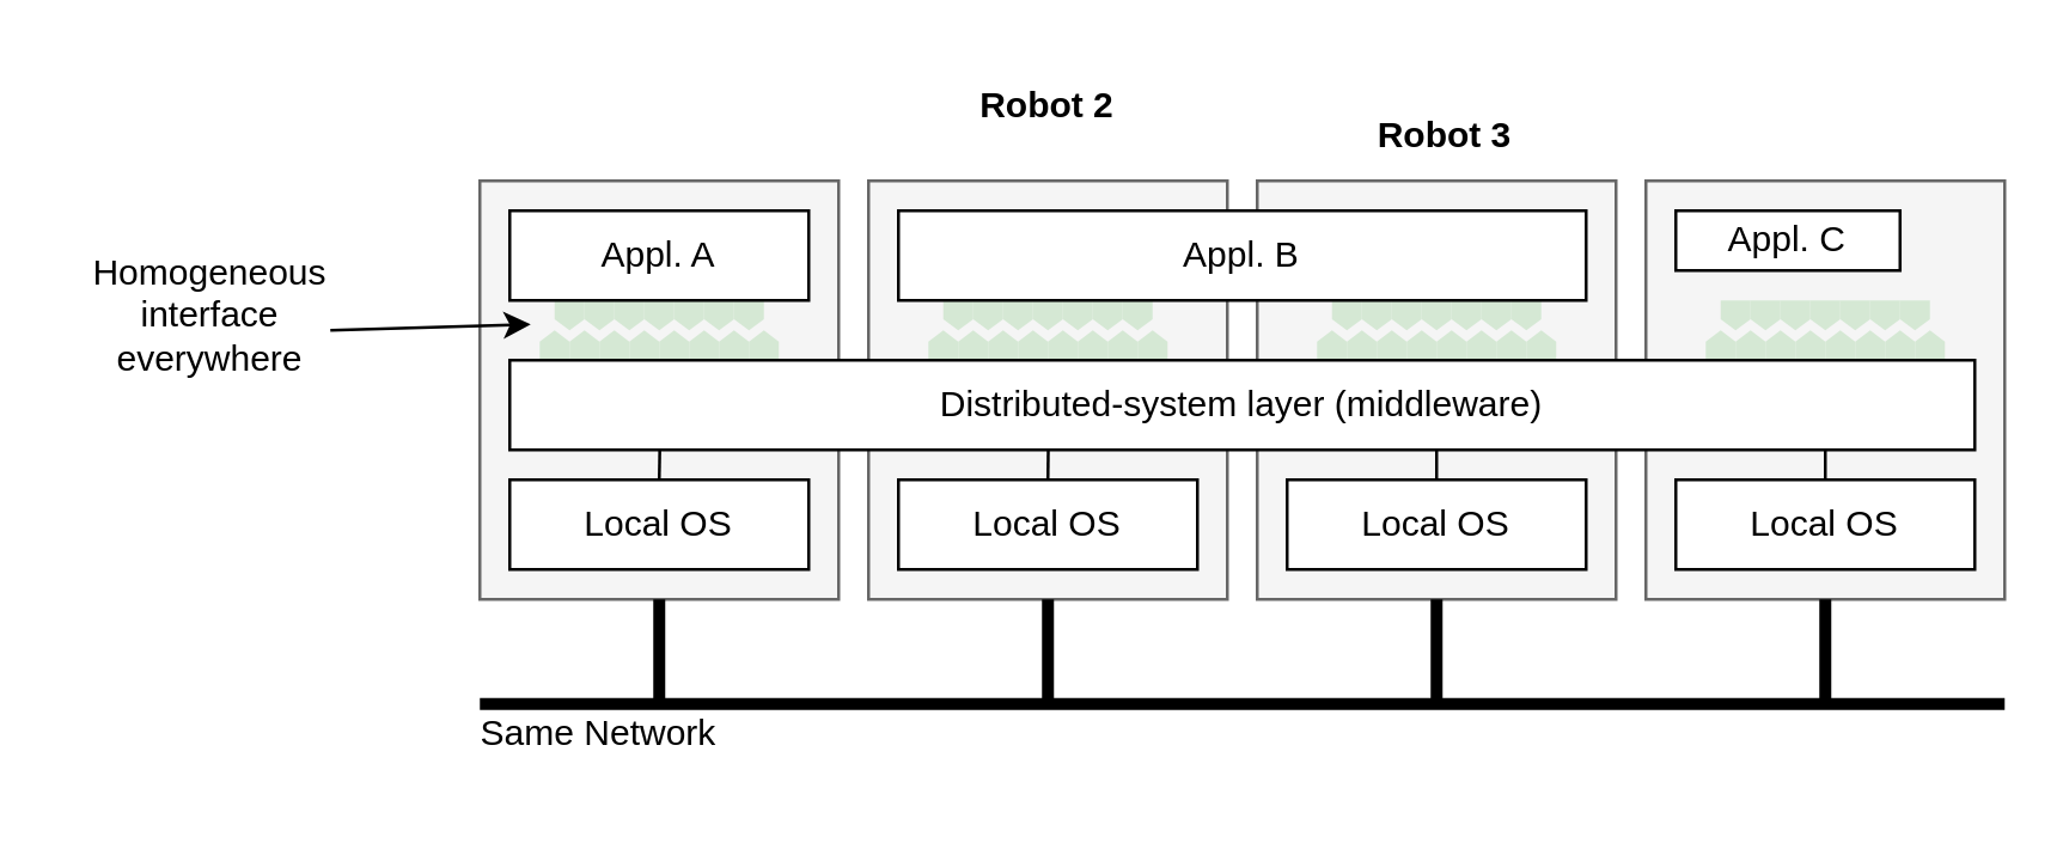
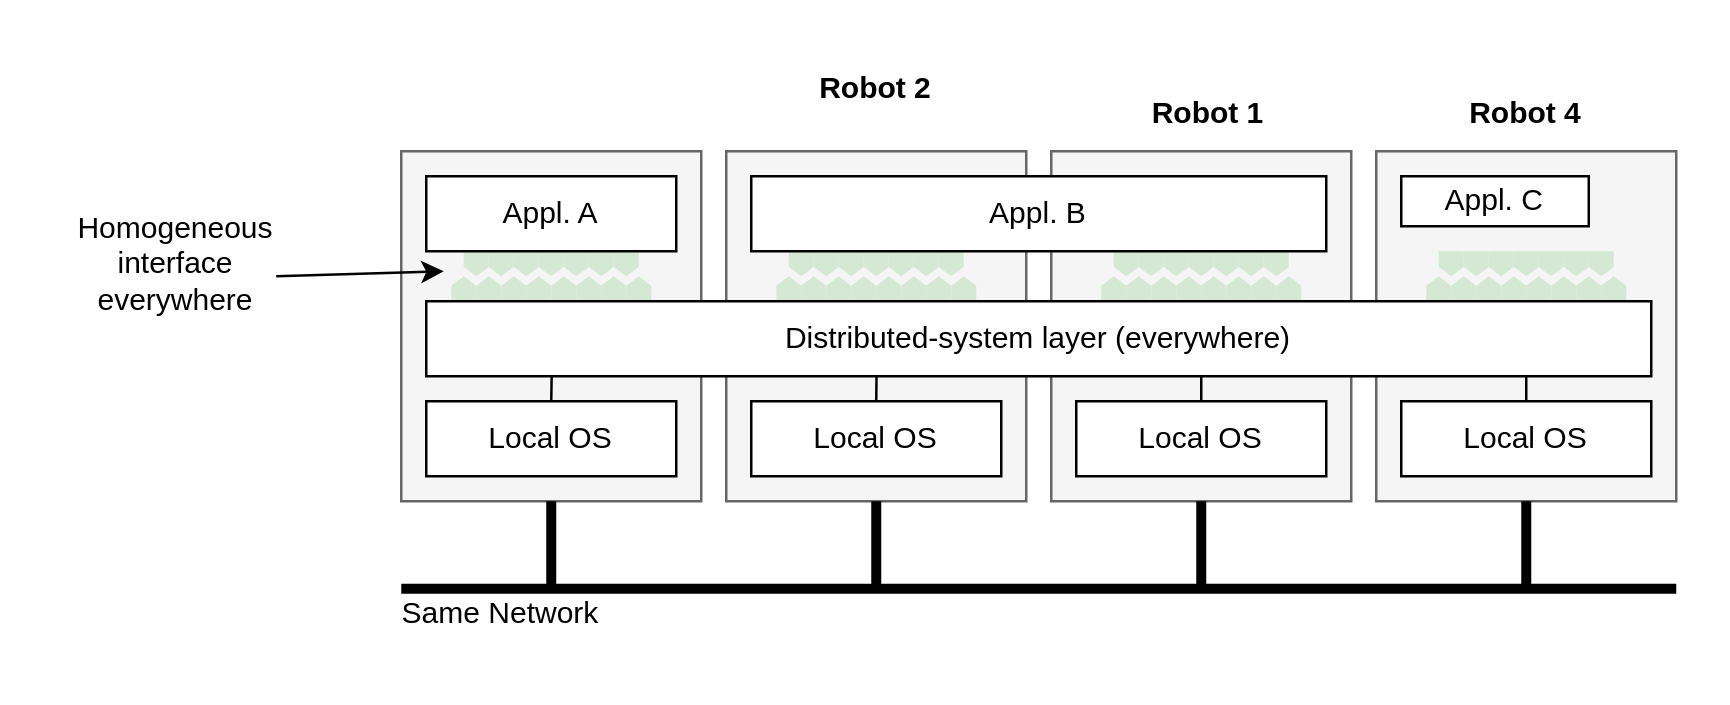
  <mxCell id="0" />
  <mxCell id="1" parent="0" />
  <mxCell id="2" value="" style="rounded=0;whiteSpace=wrap;html=1;fillColor=#f5f5f5;fontColor=#333333;strokeColor=#666666;" vertex="1" parent="1"><mxGeometry x="160" y="60" width="120" height="140" as="geometry" /></mxCell>
  <mxCell id="3" style="edgeStyle=orthogonalEdgeStyle;rounded=0;orthogonalLoop=1;jettySize=auto;html=1;exitX=0.5;exitY=0;exitDx=0;exitDy=0;endArrow=none;endFill=0;" edge="1" parent="1" source="4"><mxGeometry relative="1" as="geometry"><mxPoint x="220.174" y="149.936" as="targetPoint" /></mxGeometry></mxCell>
  <mxCell id="4" value="Local OS" style="rounded=0;whiteSpace=wrap;html=1;" vertex="1" parent="1"><mxGeometry x="170" y="160" width="100" height="30" as="geometry" /></mxCell>
  <mxCell id="5" value="Local OS" style="rounded=0;whiteSpace=wrap;html=1;" vertex="1" parent="1"><mxGeometry x="300" y="160" width="100" height="30" as="geometry" /></mxCell>
  <mxCell id="6" value="" style="group" vertex="1" connectable="0" parent="1"><mxGeometry x="180" y="110" width="80" height="10" as="geometry" /></mxCell>
  <mxCell id="7" value="" style="shape=offPageConnector;whiteSpace=wrap;html=1;rotation=-180;fillColor=#d5e8d4;strokeColor=none;" vertex="1" parent="6"><mxGeometry width="10" height="10" as="geometry" /></mxCell>
  <mxCell id="8" value="" style="shape=offPageConnector;whiteSpace=wrap;html=1;rotation=-180;fillColor=#d5e8d4;strokeColor=none;" vertex="1" parent="6"><mxGeometry x="10" width="10" height="10" as="geometry" /></mxCell>
  <mxCell id="9" value="" style="shape=offPageConnector;whiteSpace=wrap;html=1;rotation=-180;fillColor=#d5e8d4;strokeColor=none;" vertex="1" parent="6"><mxGeometry x="20" width="10" height="10" as="geometry" /></mxCell>
  <mxCell id="10" value="" style="shape=offPageConnector;whiteSpace=wrap;html=1;rotation=-180;fillColor=#d5e8d4;strokeColor=none;" vertex="1" parent="6"><mxGeometry x="30" width="10" height="10" as="geometry" /></mxCell>
  <mxCell id="11" value="" style="shape=offPageConnector;whiteSpace=wrap;html=1;rotation=-180;fillColor=#d5e8d4;strokeColor=none;" vertex="1" parent="6"><mxGeometry x="40" width="10" height="10" as="geometry" /></mxCell>
  <mxCell id="12" value="" style="shape=offPageConnector;whiteSpace=wrap;html=1;rotation=-180;fillColor=#d5e8d4;strokeColor=none;" vertex="1" parent="6"><mxGeometry x="50" width="10" height="10" as="geometry" /></mxCell>
  <mxCell id="13" value="" style="shape=offPageConnector;whiteSpace=wrap;html=1;rotation=-180;fillColor=#d5e8d4;strokeColor=none;" vertex="1" parent="6"><mxGeometry x="60" width="10" height="10" as="geometry" /></mxCell>
  <mxCell id="14" value="" style="shape=offPageConnector;whiteSpace=wrap;html=1;rotation=-180;fillColor=#d5e8d4;strokeColor=none;" vertex="1" parent="6"><mxGeometry x="70" width="10" height="10" as="geometry" /></mxCell>
  <mxCell id="15" value="" style="group" vertex="1" connectable="0" parent="1"><mxGeometry x="185" y="100" width="70" height="10" as="geometry" /></mxCell>
  <mxCell id="16" value="" style="shape=offPageConnector;whiteSpace=wrap;html=1;rotation=-360;fillColor=#d5e8d4;strokeColor=none;" vertex="1" parent="15"><mxGeometry x="60" width="10" height="10" as="geometry" /></mxCell>
  <mxCell id="17" value="" style="shape=offPageConnector;whiteSpace=wrap;html=1;rotation=-360;fillColor=#d5e8d4;strokeColor=none;" vertex="1" parent="15"><mxGeometry x="50" width="10" height="10" as="geometry" /></mxCell>
  <mxCell id="18" value="" style="shape=offPageConnector;whiteSpace=wrap;html=1;rotation=-360;fillColor=#d5e8d4;strokeColor=none;" vertex="1" parent="15"><mxGeometry x="40" width="10" height="10" as="geometry" /></mxCell>
  <mxCell id="19" value="" style="shape=offPageConnector;whiteSpace=wrap;html=1;rotation=-360;fillColor=#d5e8d4;strokeColor=none;" vertex="1" parent="15"><mxGeometry x="30" width="10" height="10" as="geometry" /></mxCell>
  <mxCell id="20" value="" style="shape=offPageConnector;whiteSpace=wrap;html=1;rotation=-360;fillColor=#d5e8d4;strokeColor=none;" vertex="1" parent="15"><mxGeometry x="20" width="10" height="10" as="geometry" /></mxCell>
  <mxCell id="21" value="" style="shape=offPageConnector;whiteSpace=wrap;html=1;rotation=-360;fillColor=#d5e8d4;strokeColor=none;" vertex="1" parent="15"><mxGeometry x="10" width="10" height="10" as="geometry" /></mxCell>
  <mxCell id="22" value="" style="shape=offPageConnector;whiteSpace=wrap;html=1;rotation=-360;fillColor=#d5e8d4;strokeColor=none;" vertex="1" parent="15"><mxGeometry width="10" height="10" as="geometry" /></mxCell>
  <mxCell id="23" value="Appl. A" style="rounded=0;whiteSpace=wrap;html=1;" vertex="1" parent="1"><mxGeometry x="170" y="70" width="100" height="30" as="geometry" /></mxCell>
  <mxCell id="24" value="" style="rounded=0;whiteSpace=wrap;html=1;fillColor=#f5f5f5;fontColor=#333333;strokeColor=#666666;" vertex="1" parent="1"><mxGeometry x="290" y="60" width="120" height="140" as="geometry" /></mxCell>
  <mxCell id="25" style="edgeStyle=orthogonalEdgeStyle;rounded=0;orthogonalLoop=1;jettySize=auto;html=1;exitX=0.5;exitY=0;exitDx=0;exitDy=0;endArrow=none;endFill=0;" edge="1" parent="1" source="26"><mxGeometry relative="1" as="geometry"><mxPoint x="350.114" y="149.693" as="targetPoint" /></mxGeometry></mxCell>
  <mxCell id="26" value="Local OS" style="rounded=0;whiteSpace=wrap;html=1;" vertex="1" parent="1"><mxGeometry x="300" y="160" width="100" height="30" as="geometry" /></mxCell>
  <mxCell id="27" value="" style="group" vertex="1" connectable="0" parent="1"><mxGeometry x="310" y="110" width="80" height="10" as="geometry" /></mxCell>
  <mxCell id="28" value="" style="shape=offPageConnector;whiteSpace=wrap;html=1;rotation=-180;fillColor=#d5e8d4;strokeColor=none;" vertex="1" parent="27"><mxGeometry width="10" height="10" as="geometry" /></mxCell>
  <mxCell id="29" value="" style="shape=offPageConnector;whiteSpace=wrap;html=1;rotation=-180;fillColor=#d5e8d4;strokeColor=none;" vertex="1" parent="27"><mxGeometry x="10" width="10" height="10" as="geometry" /></mxCell>
  <mxCell id="30" value="" style="shape=offPageConnector;whiteSpace=wrap;html=1;rotation=-180;fillColor=#d5e8d4;strokeColor=none;" vertex="1" parent="27"><mxGeometry x="20" width="10" height="10" as="geometry" /></mxCell>
  <mxCell id="31" value="" style="shape=offPageConnector;whiteSpace=wrap;html=1;rotation=-180;fillColor=#d5e8d4;strokeColor=none;" vertex="1" parent="27"><mxGeometry x="30" width="10" height="10" as="geometry" /></mxCell>
  <mxCell id="32" value="" style="shape=offPageConnector;whiteSpace=wrap;html=1;rotation=-180;fillColor=#d5e8d4;strokeColor=none;" vertex="1" parent="27"><mxGeometry x="40" width="10" height="10" as="geometry" /></mxCell>
  <mxCell id="33" value="" style="shape=offPageConnector;whiteSpace=wrap;html=1;rotation=-180;fillColor=#d5e8d4;strokeColor=none;" vertex="1" parent="27"><mxGeometry x="50" width="10" height="10" as="geometry" /></mxCell>
  <mxCell id="34" value="" style="shape=offPageConnector;whiteSpace=wrap;html=1;rotation=-180;fillColor=#d5e8d4;strokeColor=none;" vertex="1" parent="27"><mxGeometry x="60" width="10" height="10" as="geometry" /></mxCell>
  <mxCell id="35" value="" style="shape=offPageConnector;whiteSpace=wrap;html=1;rotation=-180;fillColor=#d5e8d4;strokeColor=none;" vertex="1" parent="27"><mxGeometry x="70" width="10" height="10" as="geometry" /></mxCell>
  <mxCell id="36" value="" style="group" vertex="1" connectable="0" parent="1"><mxGeometry x="315" y="100" width="70" height="10" as="geometry" /></mxCell>
  <mxCell id="37" value="" style="shape=offPageConnector;whiteSpace=wrap;html=1;rotation=-360;fillColor=#d5e8d4;strokeColor=none;" vertex="1" parent="36"><mxGeometry x="60" width="10" height="10" as="geometry" /></mxCell>
  <mxCell id="38" value="" style="shape=offPageConnector;whiteSpace=wrap;html=1;rotation=-360;fillColor=#d5e8d4;strokeColor=none;" vertex="1" parent="36"><mxGeometry x="50" width="10" height="10" as="geometry" /></mxCell>
  <mxCell id="39" value="" style="shape=offPageConnector;whiteSpace=wrap;html=1;rotation=-360;fillColor=#d5e8d4;strokeColor=none;" vertex="1" parent="36"><mxGeometry x="40" width="10" height="10" as="geometry" /></mxCell>
  <mxCell id="40" value="" style="shape=offPageConnector;whiteSpace=wrap;html=1;rotation=-360;fillColor=#d5e8d4;strokeColor=none;" vertex="1" parent="36"><mxGeometry x="30" width="10" height="10" as="geometry" /></mxCell>
  <mxCell id="41" value="" style="shape=offPageConnector;whiteSpace=wrap;html=1;rotation=-360;fillColor=#d5e8d4;strokeColor=none;" vertex="1" parent="36"><mxGeometry x="20" width="10" height="10" as="geometry" /></mxCell>
  <mxCell id="42" value="" style="shape=offPageConnector;whiteSpace=wrap;html=1;rotation=-360;fillColor=#d5e8d4;strokeColor=none;" vertex="1" parent="36"><mxGeometry x="10" width="10" height="10" as="geometry" /></mxCell>
  <mxCell id="43" value="" style="shape=offPageConnector;whiteSpace=wrap;html=1;rotation=-360;fillColor=#d5e8d4;strokeColor=none;" vertex="1" parent="36"><mxGeometry width="10" height="10" as="geometry" /></mxCell>
  <mxCell id="44" value="" style="rounded=0;whiteSpace=wrap;html=1;fillColor=#f5f5f5;fontColor=#333333;strokeColor=#666666;" vertex="1" parent="1"><mxGeometry x="420" y="60" width="120" height="140" as="geometry" /></mxCell>
  <mxCell id="45" style="rounded=0;orthogonalLoop=1;jettySize=auto;html=1;exitX=0.5;exitY=0;exitDx=0;exitDy=0;endArrow=none;endFill=0;" edge="1" parent="1" source="46"><mxGeometry relative="1" as="geometry"><mxPoint x="480" y="150" as="targetPoint" /></mxGeometry></mxCell>
  <mxCell id="46" value="Local OS" style="rounded=0;whiteSpace=wrap;html=1;" vertex="1" parent="1"><mxGeometry x="430" y="160" width="100" height="30" as="geometry" /></mxCell>
  <mxCell id="47" value="" style="group" vertex="1" connectable="0" parent="1"><mxGeometry x="440" y="110" width="80" height="10" as="geometry" /></mxCell>
  <mxCell id="48" value="" style="shape=offPageConnector;whiteSpace=wrap;html=1;rotation=-180;fillColor=#d5e8d4;strokeColor=none;" vertex="1" parent="47"><mxGeometry width="10" height="10" as="geometry" /></mxCell>
  <mxCell id="49" value="" style="shape=offPageConnector;whiteSpace=wrap;html=1;rotation=-180;fillColor=#d5e8d4;strokeColor=none;" vertex="1" parent="47"><mxGeometry x="10" width="10" height="10" as="geometry" /></mxCell>
  <mxCell id="50" value="" style="shape=offPageConnector;whiteSpace=wrap;html=1;rotation=-180;fillColor=#d5e8d4;strokeColor=none;" vertex="1" parent="47"><mxGeometry x="20" width="10" height="10" as="geometry" /></mxCell>
  <mxCell id="51" value="" style="shape=offPageConnector;whiteSpace=wrap;html=1;rotation=-180;fillColor=#d5e8d4;strokeColor=none;" vertex="1" parent="47"><mxGeometry x="30" width="10" height="10" as="geometry" /></mxCell>
  <mxCell id="52" value="" style="shape=offPageConnector;whiteSpace=wrap;html=1;rotation=-180;fillColor=#d5e8d4;strokeColor=none;" vertex="1" parent="47"><mxGeometry x="40" width="10" height="10" as="geometry" /></mxCell>
  <mxCell id="53" value="" style="shape=offPageConnector;whiteSpace=wrap;html=1;rotation=-180;fillColor=#d5e8d4;strokeColor=none;" vertex="1" parent="47"><mxGeometry x="50" width="10" height="10" as="geometry" /></mxCell>
  <mxCell id="54" value="" style="shape=offPageConnector;whiteSpace=wrap;html=1;rotation=-180;fillColor=#d5e8d4;strokeColor=none;" vertex="1" parent="47"><mxGeometry x="60" width="10" height="10" as="geometry" /></mxCell>
  <mxCell id="55" value="" style="shape=offPageConnector;whiteSpace=wrap;html=1;rotation=-180;fillColor=#d5e8d4;strokeColor=none;" vertex="1" parent="47"><mxGeometry x="70" width="10" height="10" as="geometry" /></mxCell>
  <mxCell id="56" value="" style="group" vertex="1" connectable="0" parent="1"><mxGeometry x="445" y="100" width="70" height="10" as="geometry" /></mxCell>
  <mxCell id="57" value="" style="shape=offPageConnector;whiteSpace=wrap;html=1;rotation=-360;fillColor=#d5e8d4;strokeColor=none;" vertex="1" parent="56"><mxGeometry x="60" width="10" height="10" as="geometry" /></mxCell>
  <mxCell id="58" value="" style="shape=offPageConnector;whiteSpace=wrap;html=1;rotation=-360;fillColor=#d5e8d4;strokeColor=none;" vertex="1" parent="56"><mxGeometry x="50" width="10" height="10" as="geometry" /></mxCell>
  <mxCell id="59" value="" style="shape=offPageConnector;whiteSpace=wrap;html=1;rotation=-360;fillColor=#d5e8d4;strokeColor=none;" vertex="1" parent="56"><mxGeometry x="40" width="10" height="10" as="geometry" /></mxCell>
  <mxCell id="60" value="" style="shape=offPageConnector;whiteSpace=wrap;html=1;rotation=-360;fillColor=#d5e8d4;strokeColor=none;" vertex="1" parent="56"><mxGeometry x="30" width="10" height="10" as="geometry" /></mxCell>
  <mxCell id="61" value="" style="shape=offPageConnector;whiteSpace=wrap;html=1;rotation=-360;fillColor=#d5e8d4;strokeColor=none;" vertex="1" parent="56"><mxGeometry x="20" width="10" height="10" as="geometry" /></mxCell>
  <mxCell id="62" value="" style="shape=offPageConnector;whiteSpace=wrap;html=1;rotation=-360;fillColor=#d5e8d4;strokeColor=none;" vertex="1" parent="56"><mxGeometry x="10" width="10" height="10" as="geometry" /></mxCell>
  <mxCell id="63" value="" style="shape=offPageConnector;whiteSpace=wrap;html=1;rotation=-360;fillColor=#d5e8d4;strokeColor=none;" vertex="1" parent="56"><mxGeometry width="10" height="10" as="geometry" /></mxCell>
  <mxCell id="64" value="" style="rounded=0;whiteSpace=wrap;html=1;fillColor=#f5f5f5;fontColor=#333333;strokeColor=#666666;" vertex="1" parent="1"><mxGeometry x="550" y="60" width="120" height="140" as="geometry" /></mxCell>
  <mxCell id="65" style="edgeStyle=orthogonalEdgeStyle;rounded=0;orthogonalLoop=1;jettySize=auto;html=1;exitX=0.5;exitY=0;exitDx=0;exitDy=0;endArrow=none;endFill=0;" edge="1" parent="1" source="66"><mxGeometry relative="1" as="geometry"><mxPoint x="609.992" y="148.966" as="targetPoint" /></mxGeometry></mxCell>
  <mxCell id="66" value="Local OS" style="rounded=0;whiteSpace=wrap;html=1;" vertex="1" parent="1"><mxGeometry x="560" y="160" width="100" height="30" as="geometry" /></mxCell>
  <mxCell id="67" value="" style="group" vertex="1" connectable="0" parent="1"><mxGeometry x="570" y="110" width="80" height="10" as="geometry" /></mxCell>
  <mxCell id="68" value="" style="shape=offPageConnector;whiteSpace=wrap;html=1;rotation=-180;fillColor=#d5e8d4;strokeColor=none;" vertex="1" parent="67"><mxGeometry width="10" height="10" as="geometry" /></mxCell>
  <mxCell id="69" value="" style="shape=offPageConnector;whiteSpace=wrap;html=1;rotation=-180;fillColor=#d5e8d4;strokeColor=none;" vertex="1" parent="67"><mxGeometry x="10" width="10" height="10" as="geometry" /></mxCell>
  <mxCell id="70" value="" style="shape=offPageConnector;whiteSpace=wrap;html=1;rotation=-180;fillColor=#d5e8d4;strokeColor=none;" vertex="1" parent="67"><mxGeometry x="20" width="10" height="10" as="geometry" /></mxCell>
  <mxCell id="71" value="" style="shape=offPageConnector;whiteSpace=wrap;html=1;rotation=-180;fillColor=#d5e8d4;strokeColor=none;" vertex="1" parent="67"><mxGeometry x="30" width="10" height="10" as="geometry" /></mxCell>
  <mxCell id="72" value="" style="shape=offPageConnector;whiteSpace=wrap;html=1;rotation=-180;fillColor=#d5e8d4;strokeColor=none;" vertex="1" parent="67"><mxGeometry x="40" width="10" height="10" as="geometry" /></mxCell>
  <mxCell id="73" value="" style="shape=offPageConnector;whiteSpace=wrap;html=1;rotation=-180;fillColor=#d5e8d4;strokeColor=none;" vertex="1" parent="67"><mxGeometry x="50" width="10" height="10" as="geometry" /></mxCell>
  <mxCell id="74" value="" style="shape=offPageConnector;whiteSpace=wrap;html=1;rotation=-180;fillColor=#d5e8d4;strokeColor=none;" vertex="1" parent="67"><mxGeometry x="60" width="10" height="10" as="geometry" /></mxCell>
  <mxCell id="75" value="" style="shape=offPageConnector;whiteSpace=wrap;html=1;rotation=-180;fillColor=#d5e8d4;strokeColor=none;" vertex="1" parent="67"><mxGeometry x="70" width="10" height="10" as="geometry" /></mxCell>
  <mxCell id="76" value="" style="group" vertex="1" connectable="0" parent="1"><mxGeometry x="575" y="100" width="70" height="10" as="geometry" /></mxCell>
  <mxCell id="77" value="" style="shape=offPageConnector;whiteSpace=wrap;html=1;rotation=-360;fillColor=#d5e8d4;strokeColor=none;" vertex="1" parent="76"><mxGeometry x="60" width="10" height="10" as="geometry" /></mxCell>
  <mxCell id="78" value="" style="shape=offPageConnector;whiteSpace=wrap;html=1;rotation=-360;fillColor=#d5e8d4;strokeColor=none;" vertex="1" parent="76"><mxGeometry x="50" width="10" height="10" as="geometry" /></mxCell>
  <mxCell id="79" value="" style="shape=offPageConnector;whiteSpace=wrap;html=1;rotation=-360;fillColor=#d5e8d4;strokeColor=none;" vertex="1" parent="76"><mxGeometry x="40" width="10" height="10" as="geometry" /></mxCell>
  <mxCell id="80" value="" style="shape=offPageConnector;whiteSpace=wrap;html=1;rotation=-360;fillColor=#d5e8d4;strokeColor=none;" vertex="1" parent="76"><mxGeometry x="30" width="10" height="10" as="geometry" /></mxCell>
  <mxCell id="81" value="" style="shape=offPageConnector;whiteSpace=wrap;html=1;rotation=-360;fillColor=#d5e8d4;strokeColor=none;" vertex="1" parent="76"><mxGeometry x="20" width="10" height="10" as="geometry" /></mxCell>
  <mxCell id="82" value="" style="shape=offPageConnector;whiteSpace=wrap;html=1;rotation=-360;fillColor=#d5e8d4;strokeColor=none;" vertex="1" parent="76"><mxGeometry x="10" width="10" height="10" as="geometry" /></mxCell>
  <mxCell id="83" value="" style="shape=offPageConnector;whiteSpace=wrap;html=1;rotation=-360;fillColor=#d5e8d4;strokeColor=none;" vertex="1" parent="76"><mxGeometry width="10" height="10" as="geometry" /></mxCell>
  <mxCell id="84" value="Appl. C" style="rounded=0;whiteSpace=wrap;html=1;" vertex="1" parent="1"><mxGeometry x="560" y="70" width="75" height="20" as="geometry" /></mxCell>
- <mxCell id="85" value="Distributed-system layer (middleware)" style="rounded=0;whiteSpace=wrap;html=1;" vertex="1" parent="1"><mxGeometry x="170" y="120" width="490" height="30" as="geometry" /></mxCell>
+ <mxCell id="85" value="Distributed-system layer (everywhere)" style="rounded=0;whiteSpace=wrap;html=1;" vertex="1" parent="1"><mxGeometry x="170" y="120" width="490" height="30" as="geometry" /></mxCell>
  <mxCell id="86" value="Appl. B" style="rounded=0;whiteSpace=wrap;html=1;" vertex="1" parent="1"><mxGeometry x="300" y="70" width="230" height="30" as="geometry" /></mxCell>
  <mxCell id="87" value="" style="line;strokeWidth=4;html=1;perimeter=backbonePerimeter;points=[];outlineConnect=0;" vertex="1" parent="1"><mxGeometry x="160" y="230" width="510" height="10" as="geometry" /></mxCell>
  <mxCell id="88" value="" style="line;strokeWidth=4;html=1;perimeter=backbonePerimeter;points=[];outlineConnect=0;rotation=-90;" vertex="1" parent="1"><mxGeometry x="202.5" y="212.5" width="35" height="10" as="geometry" /></mxCell>
  <mxCell id="89" value="" style="line;strokeWidth=4;html=1;perimeter=backbonePerimeter;points=[];outlineConnect=0;rotation=-90;" vertex="1" parent="1"><mxGeometry x="332.5" y="212.5" width="35" height="10" as="geometry" /></mxCell>
  <mxCell id="90" value="" style="line;strokeWidth=4;html=1;perimeter=backbonePerimeter;points=[];outlineConnect=0;rotation=-90;" vertex="1" parent="1"><mxGeometry x="462.5" y="212.5" width="35" height="10" as="geometry" /></mxCell>
  <mxCell id="91" value="" style="line;strokeWidth=4;html=1;perimeter=backbonePerimeter;points=[];outlineConnect=0;rotation=-90;" vertex="1" parent="1"><mxGeometry x="592.5" y="212.5" width="35" height="10" as="geometry" /></mxCell>
  <mxCell id="92" value="Same Network" style="text;html=1;strokeColor=none;fillColor=none;align=center;verticalAlign=middle;whiteSpace=wrap;rounded=0;" vertex="1" parent="1"><mxGeometry x="145" y="230" width="110" height="30" as="geometry" /></mxCell>
  <mxCell id="93" value="Homogeneous interface everywhere" style="text;html=1;strokeColor=none;fillColor=none;align=center;verticalAlign=middle;whiteSpace=wrap;rounded=0;" vertex="1" parent="1"><mxGeometry x="20" y="80" width="100" height="50" as="geometry" /></mxCell>
  <mxCell id="94" value="" style="endArrow=classic;html=1;rounded=0;" edge="1" parent="1"><mxGeometry width="50" height="50" relative="1" as="geometry"><mxPoint x="110" y="110" as="sourcePoint" /><mxPoint x="177" y="108" as="targetPoint" /></mxGeometry></mxCell>
  <mxCell id="95" value="Robot 2" style="text;html=1;strokeColor=none;fillColor=none;align=center;verticalAlign=middle;whiteSpace=wrap;rounded=0;fontStyle=1" vertex="1" parent="1"><mxGeometry x="320" y="20" width="60" height="30" as="geometry" /></mxCell>
- <mxCell id="96" value="Robot 3" style="text;html=1;strokeColor=none;fillColor=none;align=center;verticalAlign=middle;whiteSpace=wrap;rounded=0;fontStyle=1" vertex="1" parent="1"><mxGeometry x="452.5" y="30" width="60" height="30" as="geometry" /></mxCell>
+ <mxCell id="96" value="Robot 1" style="text;html=1;strokeColor=none;fillColor=none;align=center;verticalAlign=middle;whiteSpace=wrap;rounded=0;fontStyle=1" vertex="1" parent="1"><mxGeometry x="452.5" y="30" width="60" height="30" as="geometry" /></mxCell>
+ <mxCell id="97" value="Robot 4" style="text;html=1;strokeColor=none;fillColor=none;align=center;verticalAlign=middle;whiteSpace=wrap;rounded=0;fontStyle=1" vertex="1" parent="1"><mxGeometry x="580" y="30" width="60" height="30" as="geometry" /></mxCell>
